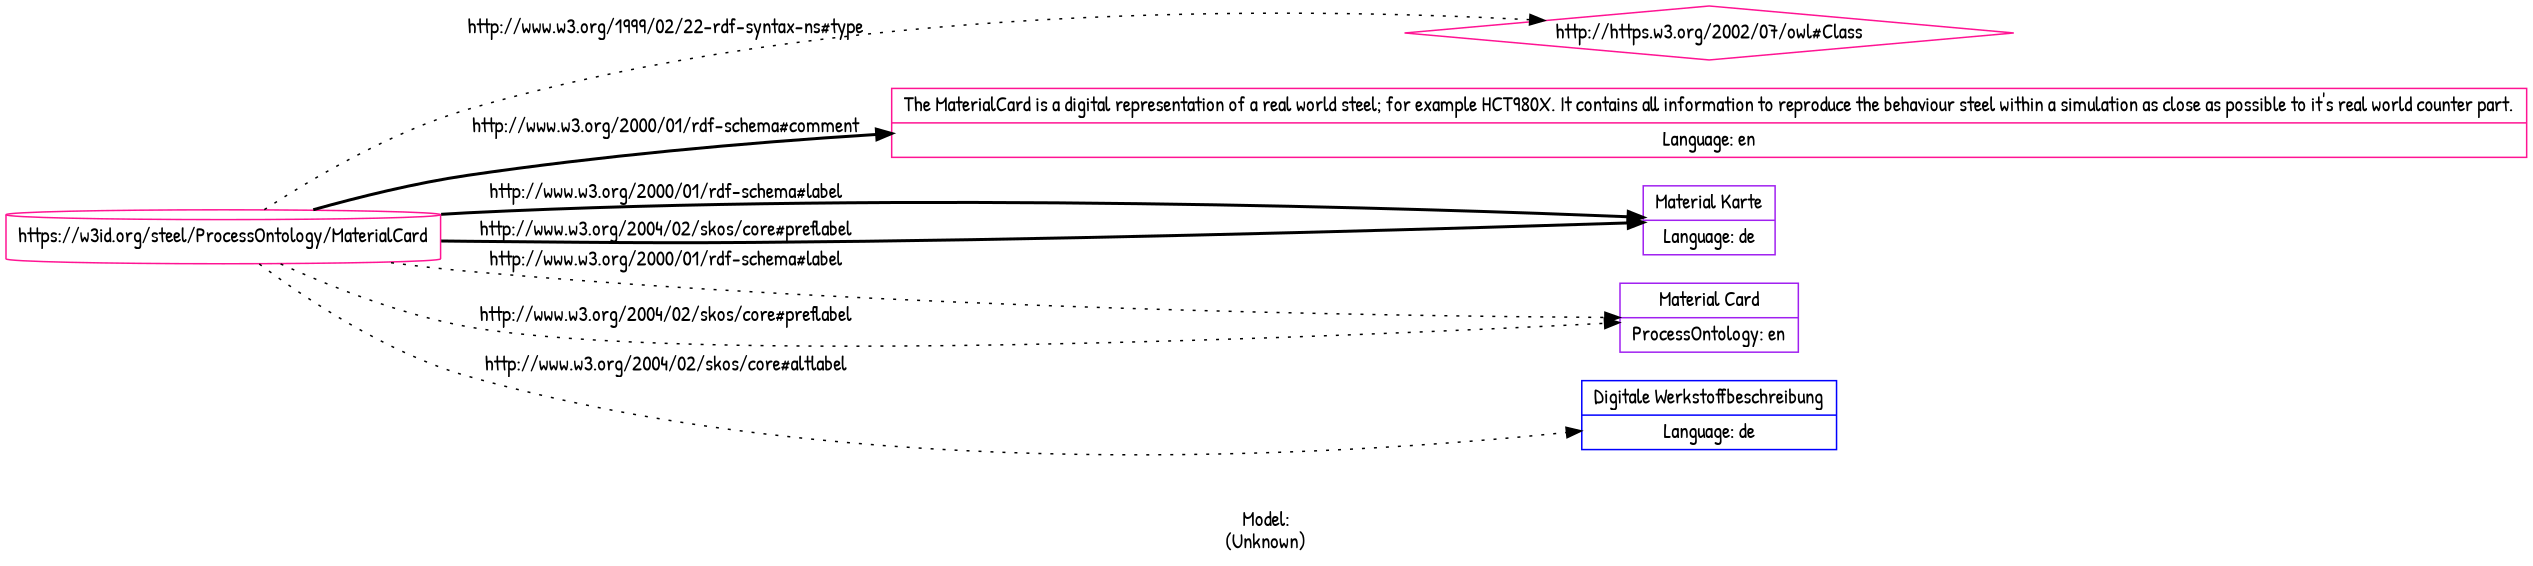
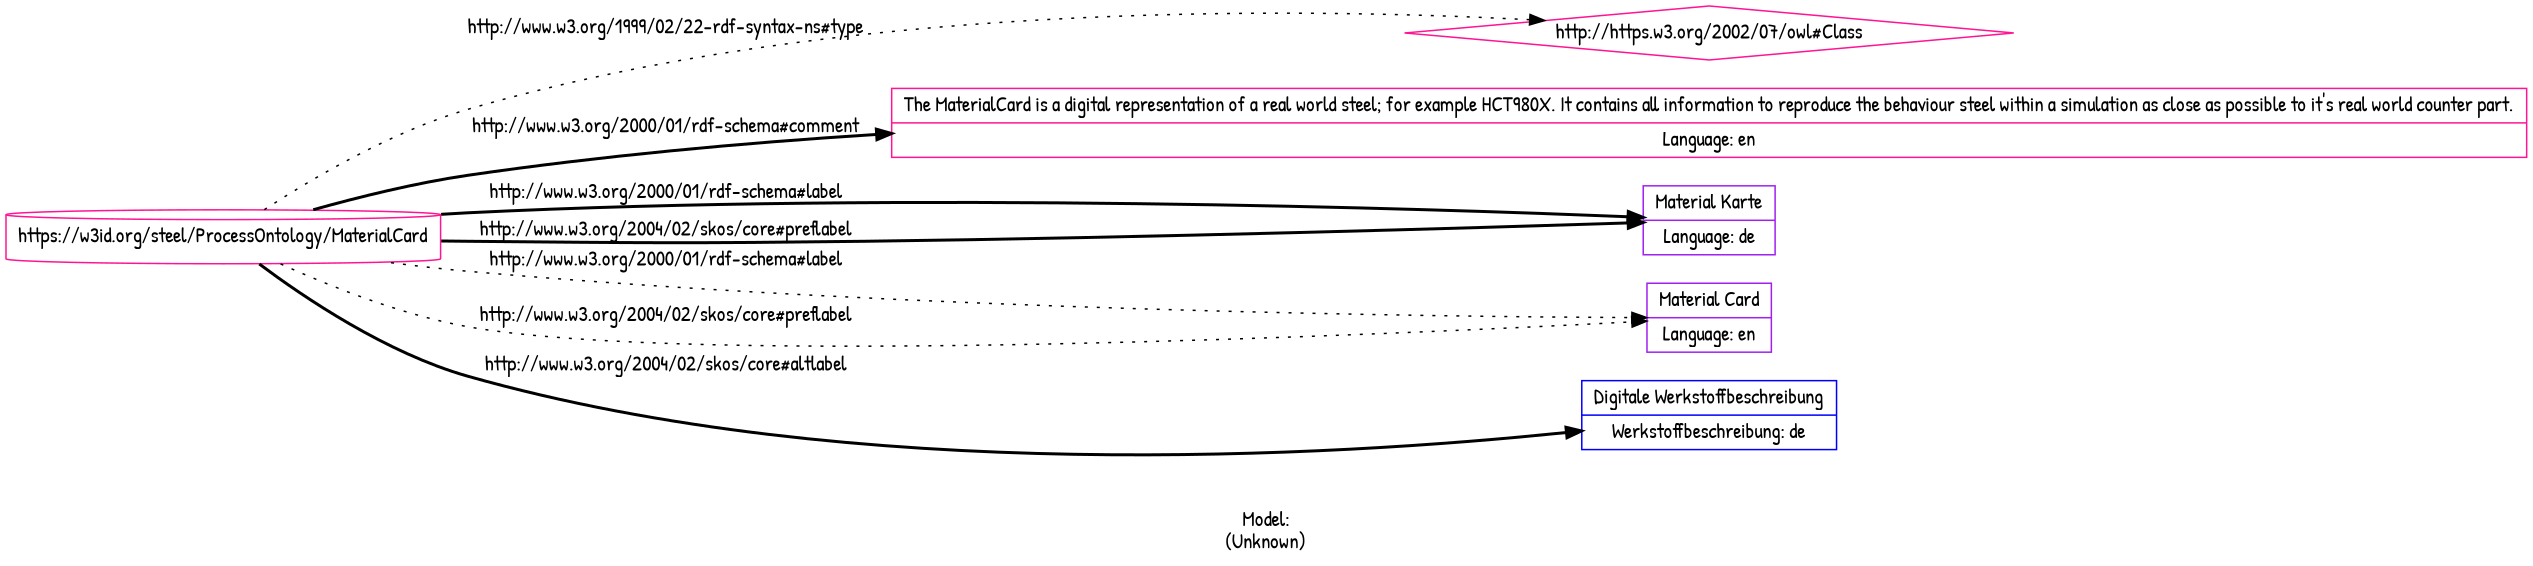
  digraph {
    fontname="Patrick Hand"
    label="\n\nModel:\n(Unknown)"
    rankdir=LR
    node [color=deeppink fontname="Patrick Hand" shape=record]
    edge [fontname="Patrick Hand" style=bold]
    n1 [label="https://w3id.org/steel/ProcessOntology/MaterialCard" shape=cylinder]
    n2 [label="http://https.w3.org/2002/07/owl#Class" shape=diamond]
    n3 [label="The MaterialCard is a digital representation of a real world steel; for example HCT980X. It contains all information to reproduce the behaviour steel within a simulation as close as possible to it's real world counter part.|Language: en"]
    n4 [color=purple label="Material Karte|Language: de"]
-   n5 [color=purple label="Material Card|ProcessOntology: en"]
-   n6 [color=blue label="Digitale Werkstoffbeschreibung|Language: de"]
+   n5 [color=purple label="Material Card|Language: en"]
+   n6 [color=blue label="Digitale Werkstoffbeschreibung|Werkstoffbeschreibung: de"]
    n1 -> n2 [label="http://www.w3.org/1999/02/22-rdf-syntax-ns#type" style=dotted]
    n1 -> n3 [label="http://www.w3.org/2000/01/rdf-schema#comment"]
    n1 -> n4 [label="http://www.w3.org/2000/01/rdf-schema#label"]
    n1 -> n4 [label="http://www.w3.org/2004/02/skos/core#preflabel"]
    n1 -> n5 [label="http://www.w3.org/2000/01/rdf-schema#label" style=dotted]
    n1 -> n5 [label="http://www.w3.org/2004/02/skos/core#preflabel" style=dotted]
-   n1 -> n6 [label="http://www.w3.org/2004/02/skos/core#altlabel" style=dotted]
+   n1 -> n6 [label="http://www.w3.org/2004/02/skos/core#altlabel"]
  }
